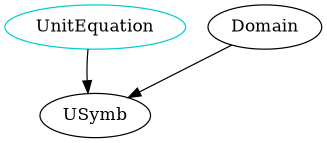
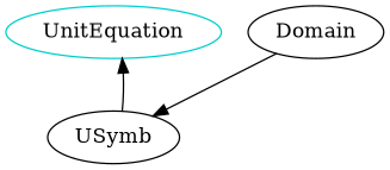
  digraph {
    n1 [color=cyan3 label=UnitEquation shape=oval]
    USymb
    Domain
-   n1 -> USymb
+   USymb -> n1
    Domain -> USymb
  }
